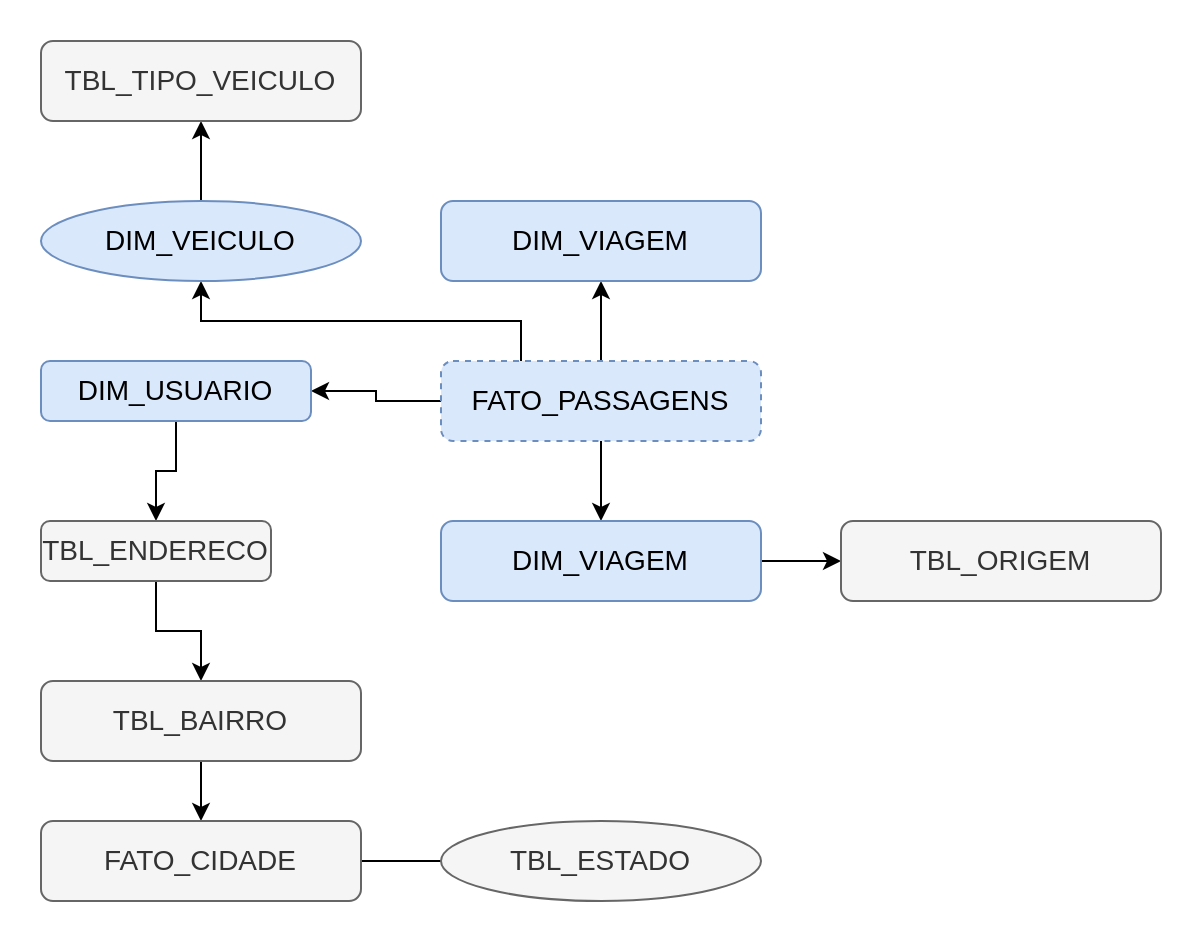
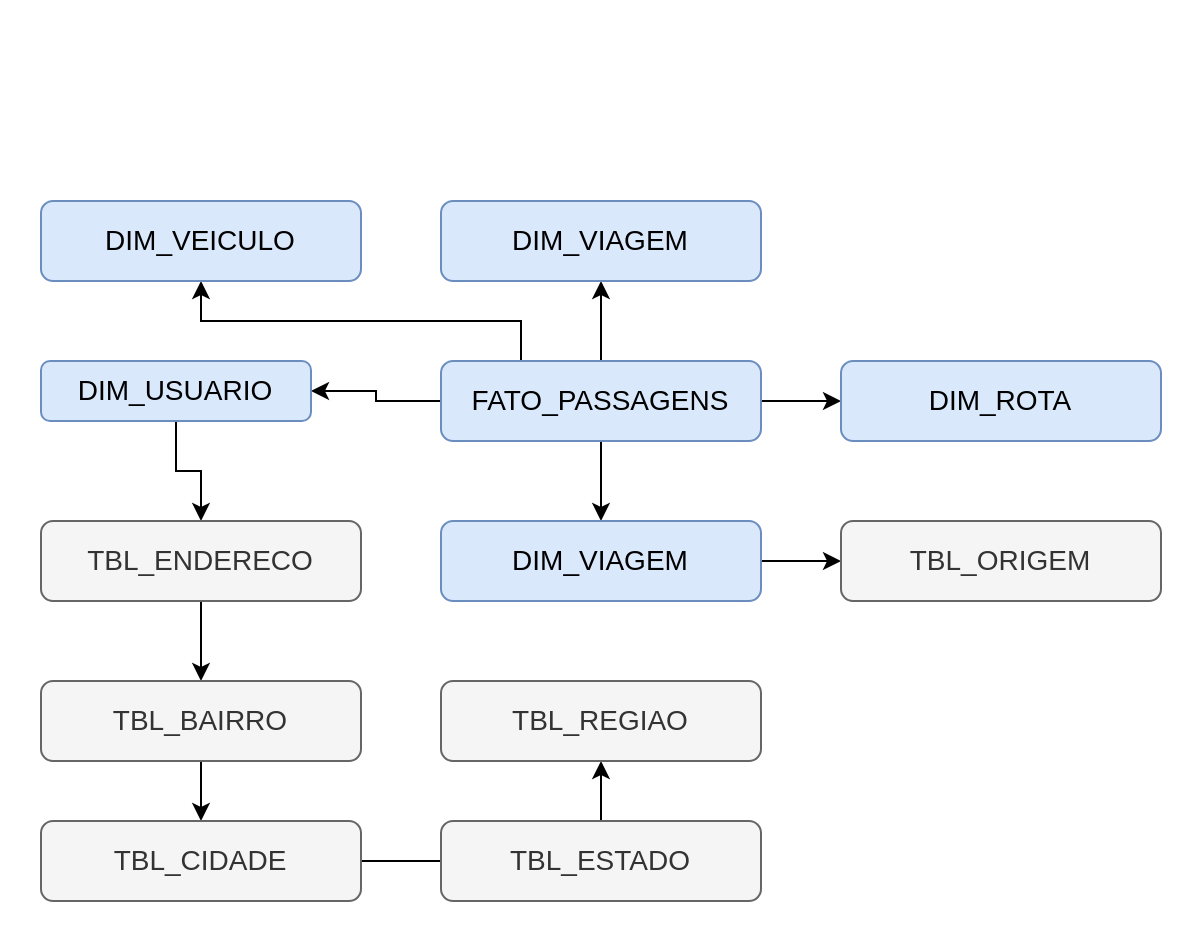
  <mxCell id="0" />
  <mxCell id="1" parent="0" />
  <mxCell id="2" value="" style="edgeStyle=orthogonalEdgeStyle;rounded=0;orthogonalLoop=1;jettySize=auto;html=1;" edge="1" parent="1" source="7" target="12"><mxGeometry relative="1" as="geometry" /></mxCell>
  <mxCell id="3" value="" style="edgeStyle=orthogonalEdgeStyle;rounded=0;orthogonalLoop=1;jettySize=auto;html=1;" edge="1" parent="1" source="7" target="15"><mxGeometry relative="1" as="geometry"><mxPoint x="100" y="142" as="targetPoint" /><Array as="points"><mxPoint x="260" y="160" /><mxPoint x="100" y="160" /></Array></mxGeometry></mxCell>
  <mxCell id="4" value="" style="edgeStyle=orthogonalEdgeStyle;rounded=0;orthogonalLoop=1;jettySize=auto;html=1;" edge="1" parent="1" source="7" target="10"><mxGeometry relative="1" as="geometry" /></mxCell>
+ <mxCell id="5" value="" style="edgeStyle=orthogonalEdgeStyle;rounded=0;orthogonalLoop=1;jettySize=auto;html=1;" edge="1" parent="1" source="7" target="13"><mxGeometry relative="1" as="geometry" /></mxCell>
  <mxCell id="6" value="" style="edgeStyle=orthogonalEdgeStyle;rounded=0;orthogonalLoop=1;jettySize=auto;html=1;" edge="1" parent="1" source="7" target="9"><mxGeometry relative="1" as="geometry" /></mxCell>
- <mxCell id="7" value="&lt;font style=&quot;font-size: 14px&quot;&gt;FATO_PASSAGENS&lt;/font&gt;" style="rounded=1;whiteSpace=wrap;html=1;fillColor=#dae8fc;strokeColor=#6c8ebf;dashed=1;" vertex="1" parent="1"><mxGeometry x="220" y="180" width="160" height="40" as="geometry" /></mxCell>
+ <mxCell id="7" value="&lt;font style=&quot;font-size: 14px&quot;&gt;FATO_PASSAGENS&lt;/font&gt;" style="rounded=1;whiteSpace=wrap;html=1;fillColor=#dae8fc;strokeColor=#6c8ebf;" vertex="1" parent="1"><mxGeometry x="220" y="180" width="160" height="40" as="geometry" /></mxCell>
  <mxCell id="8" value="" style="edgeStyle=orthogonalEdgeStyle;rounded=0;orthogonalLoop=1;jettySize=auto;html=1;" edge="1" parent="1" source="9" target="18"><mxGeometry relative="1" as="geometry" /></mxCell>
  <mxCell id="9" value="&lt;span style=&quot;font-size: 14px&quot;&gt;DIM_USUARIO&lt;/span&gt;" style="rounded=1;whiteSpace=wrap;html=1;fillColor=#dae8fc;strokeColor=#6c8ebf;" vertex="1" parent="1"><mxGeometry x="20" y="180" width="135" height="30" as="geometry" /></mxCell>
  <mxCell id="10" value="&lt;span style=&quot;font-size: 14px&quot;&gt;DIM_VIAGEM&lt;/span&gt;" style="rounded=1;whiteSpace=wrap;html=1;fillColor=#dae8fc;strokeColor=#6c8ebf;" vertex="1" parent="1"><mxGeometry x="220" y="100" width="160" height="40" as="geometry" /></mxCell>
  <mxCell id="11" value="" style="edgeStyle=orthogonalEdgeStyle;rounded=0;orthogonalLoop=1;jettySize=auto;html=1;" edge="1" parent="1" source="12" target="26"><mxGeometry relative="1" as="geometry" /></mxCell>
  <mxCell id="12" value="&lt;span style=&quot;font-size: 14px&quot;&gt;DIM_VIAGEM&lt;/span&gt;" style="rounded=1;whiteSpace=wrap;html=1;fillColor=#dae8fc;strokeColor=#6c8ebf;" vertex="1" parent="1"><mxGeometry x="220" y="260" width="160" height="40" as="geometry" /></mxCell>
- <mxCell id="14" value="" style="edgeStyle=orthogonalEdgeStyle;rounded=0;orthogonalLoop=1;jettySize=auto;html=1;" edge="1" parent="1" source="15" target="16"><mxGeometry relative="1" as="geometry" /></mxCell>
- <mxCell id="15" value="&lt;span style=&quot;font-size: 14px&quot;&gt;DIM_VEICULO&lt;/span&gt;" style="ellipse;whiteSpace=wrap;html=1;fillColor=#dae8fc;strokeColor=#6c8ebf;" vertex="1" parent="1"><mxGeometry x="20" y="100" width="160" height="40" as="geometry" /></mxCell>
- <mxCell id="16" value="&lt;span style=&quot;font-size: 14px&quot;&gt;TBL_TIPO_VEICULO&lt;/span&gt;" style="rounded=1;whiteSpace=wrap;html=1;fillColor=#f5f5f5;strokeColor=#666666;fontColor=#333333;" vertex="1" parent="1"><mxGeometry x="20" y="20" width="160" height="40" as="geometry" /></mxCell>
+ <mxCell id="13" value="&lt;span style=&quot;font-size: 14px&quot;&gt;DIM_ROTA&lt;/span&gt;" style="rounded=1;whiteSpace=wrap;html=1;fillColor=#dae8fc;strokeColor=#6c8ebf;" vertex="1" parent="1"><mxGeometry x="420" y="180" width="160" height="40" as="geometry" /></mxCell>
+ <mxCell id="15" value="&lt;span style=&quot;font-size: 14px&quot;&gt;DIM_VEICULO&lt;/span&gt;" style="rounded=1;whiteSpace=wrap;html=1;fillColor=#dae8fc;strokeColor=#6c8ebf;" vertex="1" parent="1"><mxGeometry x="20" y="100" width="160" height="40" as="geometry" /></mxCell>
  <mxCell id="17" value="" style="edgeStyle=orthogonalEdgeStyle;rounded=0;orthogonalLoop=1;jettySize=auto;html=1;" edge="1" parent="1" source="18" target="20"><mxGeometry relative="1" as="geometry" /></mxCell>
- <mxCell id="18" value="&lt;span style=&quot;font-size: 14px&quot;&gt;TBL_ENDERECO&lt;/span&gt;" style="rounded=1;whiteSpace=wrap;html=1;fillColor=#f5f5f5;strokeColor=#666666;fontColor=#333333;" vertex="1" parent="1"><mxGeometry x="20" y="260" width="115" height="30" as="geometry" /></mxCell>
+ <mxCell id="18" value="&lt;span style=&quot;font-size: 14px&quot;&gt;TBL_ENDERECO&lt;/span&gt;" style="rounded=1;whiteSpace=wrap;html=1;fillColor=#f5f5f5;strokeColor=#666666;fontColor=#333333;" vertex="1" parent="1"><mxGeometry x="20" y="260" width="160" height="40" as="geometry" /></mxCell>
  <mxCell id="19" value="" style="edgeStyle=orthogonalEdgeStyle;rounded=0;orthogonalLoop=1;jettySize=auto;html=1;" edge="1" parent="1" source="20" target="22"><mxGeometry relative="1" as="geometry" /></mxCell>
  <mxCell id="20" value="&lt;span style=&quot;font-size: 14px&quot;&gt;TBL_BAIRRO&lt;/span&gt;" style="rounded=1;whiteSpace=wrap;html=1;fillColor=#f5f5f5;strokeColor=#666666;fontColor=#333333;" vertex="1" parent="1"><mxGeometry x="20" y="340" width="160" height="40" as="geometry" /></mxCell>
  <mxCell id="21" value="" style="edgeStyle=orthogonalEdgeStyle;rounded=0;orthogonalLoop=1;jettySize=auto;html=1;endArrow=none;" edge="1" parent="1" source="22" target="24"><mxGeometry relative="1" as="geometry" /></mxCell>
- <mxCell id="22" value="&lt;span style=&quot;font-size: 14px&quot;&gt;FATO_CIDADE&lt;/span&gt;" style="rounded=1;whiteSpace=wrap;html=1;fillColor=#f5f5f5;strokeColor=#666666;fontColor=#333333;" vertex="1" parent="1"><mxGeometry x="20" y="410" width="160" height="40" as="geometry" /></mxCell>
- <mxCell id="24" value="&lt;span style=&quot;font-size: 14px&quot;&gt;TBL_ESTADO&lt;/span&gt;" style="ellipse;whiteSpace=wrap;html=1;fillColor=#f5f5f5;strokeColor=#666666;fontColor=#333333;" vertex="1" parent="1"><mxGeometry x="220" y="410" width="160" height="40" as="geometry" /></mxCell>
+ <mxCell id="22" value="&lt;span style=&quot;font-size: 14px&quot;&gt;TBL_CIDADE&lt;/span&gt;" style="rounded=1;whiteSpace=wrap;html=1;fillColor=#f5f5f5;strokeColor=#666666;fontColor=#333333;" vertex="1" parent="1"><mxGeometry x="20" y="410" width="160" height="40" as="geometry" /></mxCell>
+ <mxCell id="23" value="" style="edgeStyle=orthogonalEdgeStyle;rounded=0;orthogonalLoop=1;jettySize=auto;html=1;" edge="1" parent="1" source="24" target="25"><mxGeometry relative="1" as="geometry" /></mxCell>
+ <mxCell id="24" value="&lt;span style=&quot;font-size: 14px&quot;&gt;TBL_ESTADO&lt;/span&gt;" style="rounded=1;whiteSpace=wrap;html=1;fillColor=#f5f5f5;strokeColor=#666666;fontColor=#333333;" vertex="1" parent="1"><mxGeometry x="220" y="410" width="160" height="40" as="geometry" /></mxCell>
+ <mxCell id="25" value="&lt;span style=&quot;font-size: 14px&quot;&gt;TBL_REGIAO&lt;/span&gt;" style="rounded=1;whiteSpace=wrap;html=1;fillColor=#f5f5f5;strokeColor=#666666;fontColor=#333333;" vertex="1" parent="1"><mxGeometry x="220" y="340" width="160" height="40" as="geometry" /></mxCell>
  <mxCell id="26" value="&lt;span style=&quot;font-size: 14px&quot;&gt;TBL_ORIGEM&lt;/span&gt;" style="rounded=1;whiteSpace=wrap;html=1;fillColor=#f5f5f5;strokeColor=#666666;fontColor=#333333;" vertex="1" parent="1"><mxGeometry x="420" y="260" width="160" height="40" as="geometry" /></mxCell>
